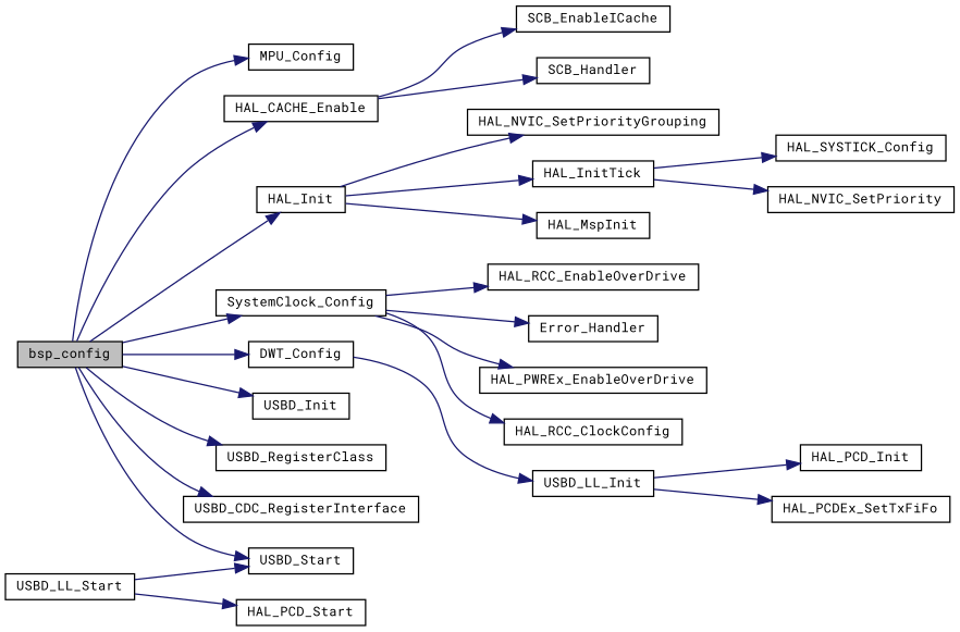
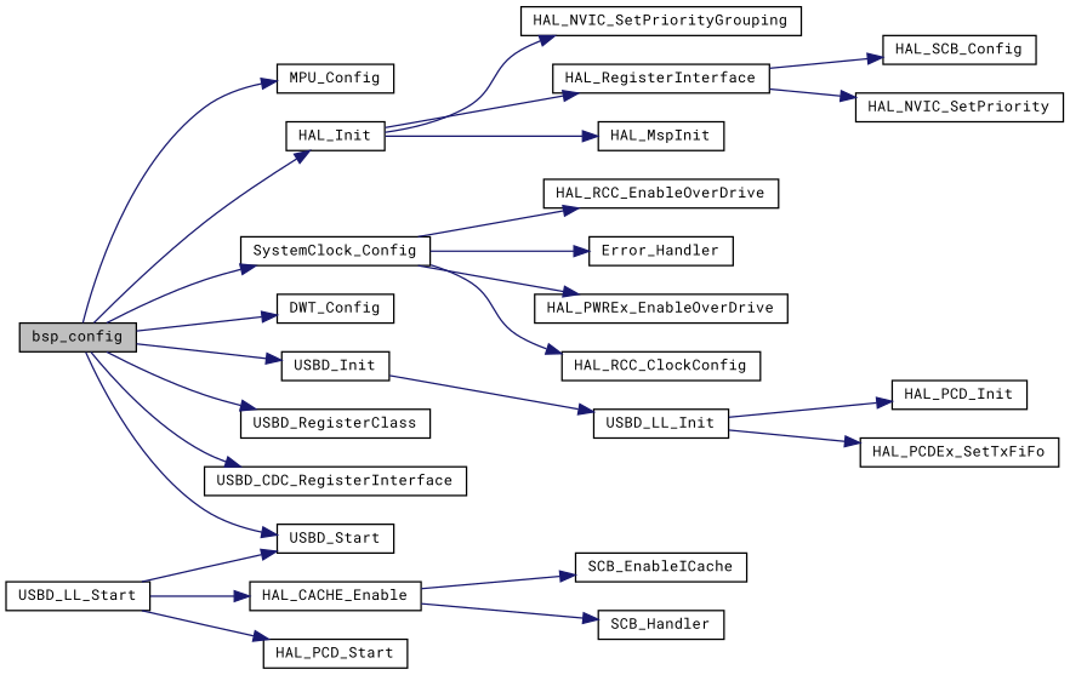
  digraph {
    fontname="Roboto Mono"
    rankdir=LR
    node [color=black fillcolor=white fontname="Roboto Mono" fontsize=10 shape=record style=filled]
    edge [color=midnightblue fontname="Roboto Mono" fontsize=10 labelfontname=Helvetica labelfontsize=10 style=solid]
    n1 [fillcolor=grey75 fontcolor=black height=0.2 label=bsp_config width=0.4]
    n2 [height=0.2 label=MPU_Config width=0.4]
    n3 [height=0.2 label=HAL_CACHE_Enable width=0.4]
    n4 [height=0.2 label=HAL_Init width=0.4]
    n5 [height=0.2 label=SystemClock_Config width=0.4]
    n6 [height=0.2 label=DWT_Config width=0.4]
    n7 [height=0.2 label=USBD_Init width=0.4]
    n8 [height=0.2 label=USBD_RegisterClass width=0.4]
    n9 [height=0.2 label=USBD_CDC_RegisterInterface width=0.4]
    n10 [height=0.2 label=USBD_Start width=0.4]
    n11 [height=0.2 label=SCB_EnableICache width=0.4]
    n12 [height=0.2 label=SCB_Handler width=0.4]
    n13 [height=0.2 label=HAL_NVIC_SetPriorityGrouping width=0.4]
-   n14 [height=0.2 label=HAL_InitTick width=0.4]
+   n14 [height=0.2 label=HAL_RegisterInterface width=0.4]
    n15 [height=0.2 label=HAL_MspInit width=0.4]
    n16 [height=0.2 label=HAL_RCC_EnableOverDrive width=0.4]
    n17 [height=0.2 label=Error_Handler width=0.4]
    n18 [height=0.2 label=HAL_PWREx_EnableOverDrive width=0.4]
    n19 [height=0.2 label=HAL_RCC_ClockConfig width=0.4]
    n20 [height=0.2 label=USBD_LL_Init width=0.4]
-   n21 [height=0.2 label=HAL_SYSTICK_Config width=0.4]
+   n21 [height=0.2 label=HAL_SCB_Config width=0.4]
    n22 [height=0.2 label=HAL_NVIC_SetPriority width=0.4]
    n23 [height=0.2 label=HAL_PCD_Init width=0.4]
    n24 [height=0.2 label=HAL_PCDEx_SetTxFiFo width=0.4]
    n25 [height=0.2 label=USBD_LL_Start width=0.4]
    n26 [height=0.2 label=HAL_PCD_Start width=0.4]
    n1 -> n2
-   n1 -> n3
+   n25 -> n3
    n1 -> n4
    n1 -> n5
    n1 -> n6
    n1 -> n7
    n1 -> n8
    n1 -> n9
    n1 -> n10
    n3 -> n11
    n3 -> n12
    n4 -> n13
    n4 -> n14
    n4 -> n15
    n5 -> n16
    n5 -> n17
    n5 -> n18
    n5 -> n19
-   n6 -> n20
+   n7 -> n20
    n14 -> n21
    n14 -> n22
    n20 -> n23
    n20 -> n24
    n25 -> n10
    n25 -> n26
  }
